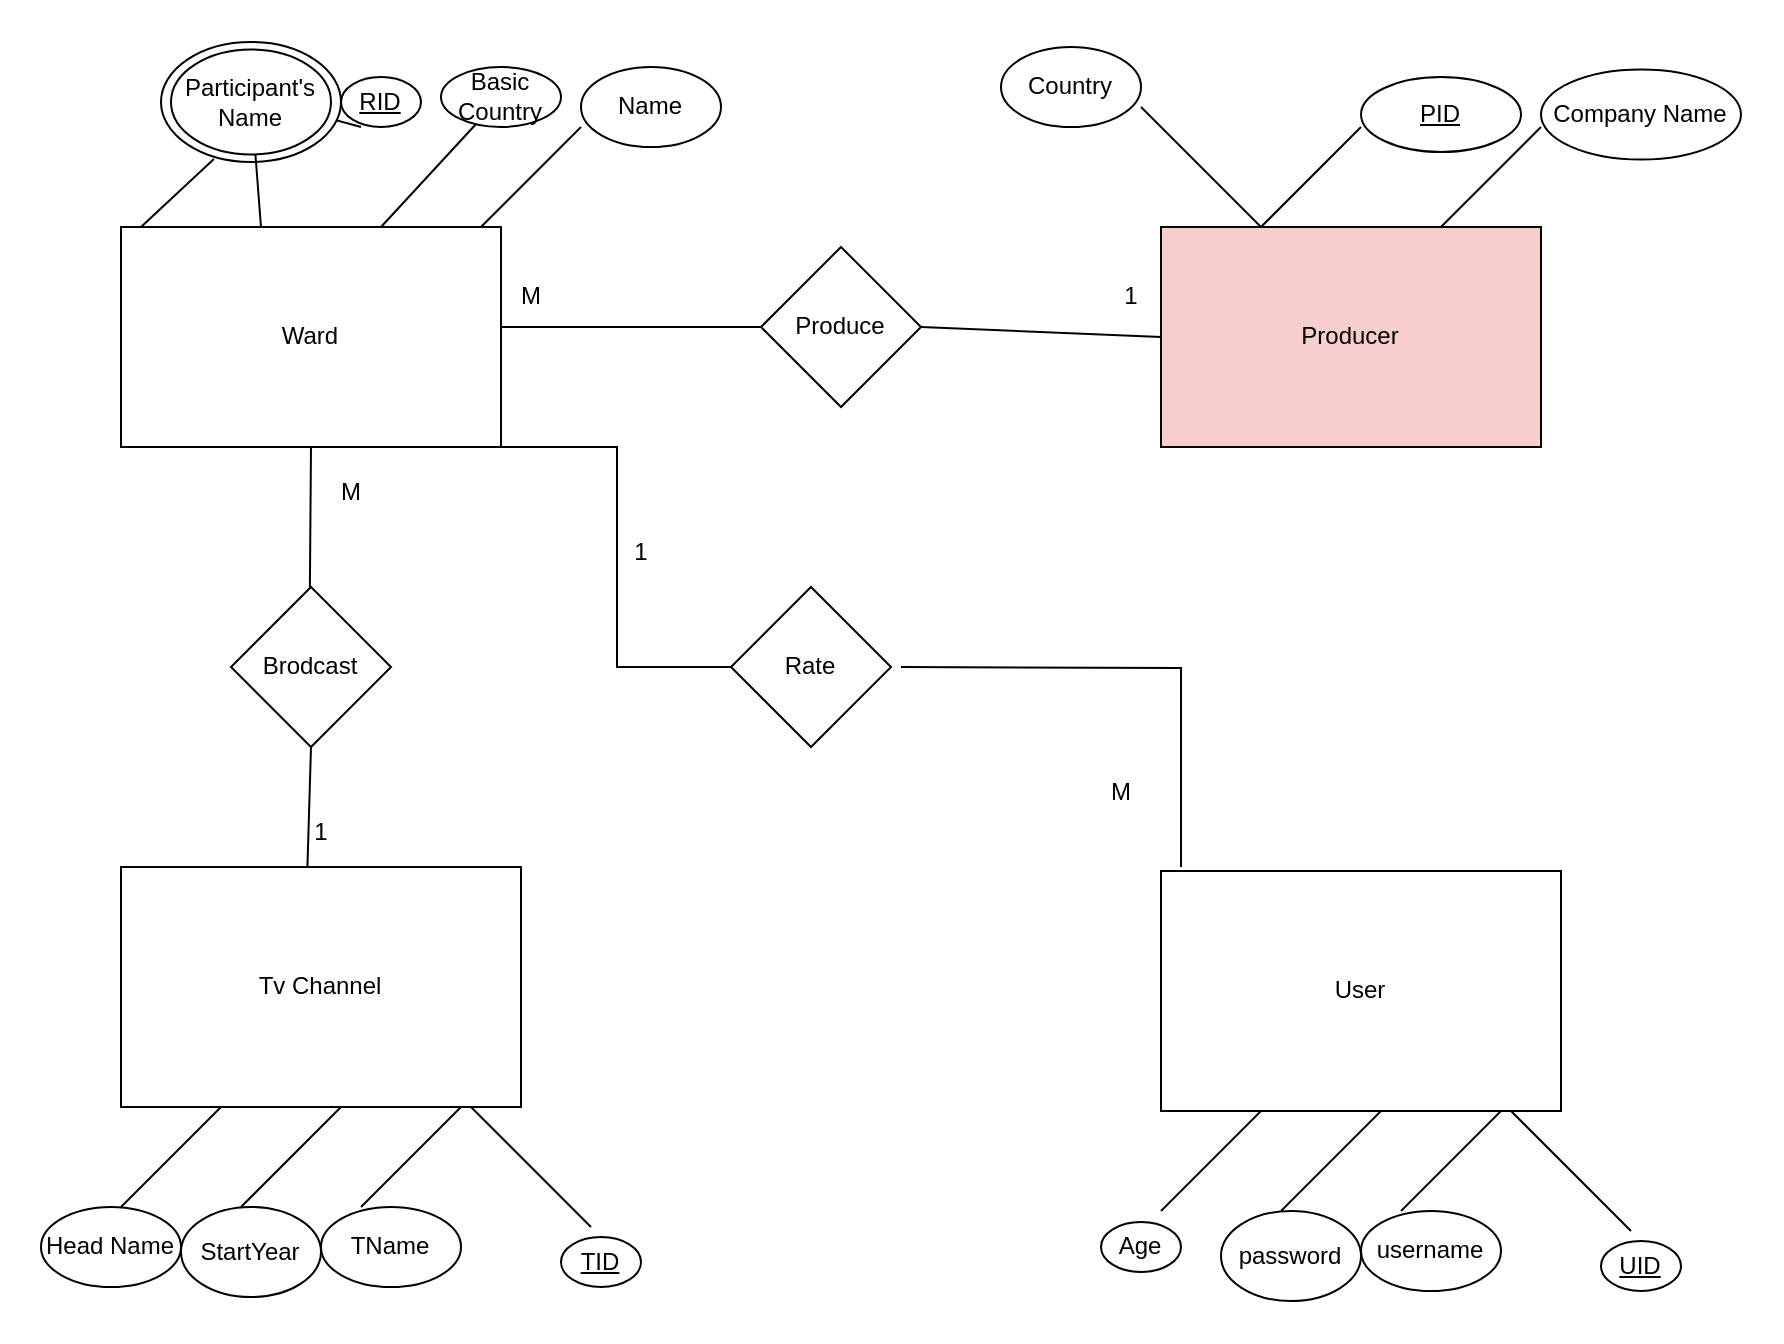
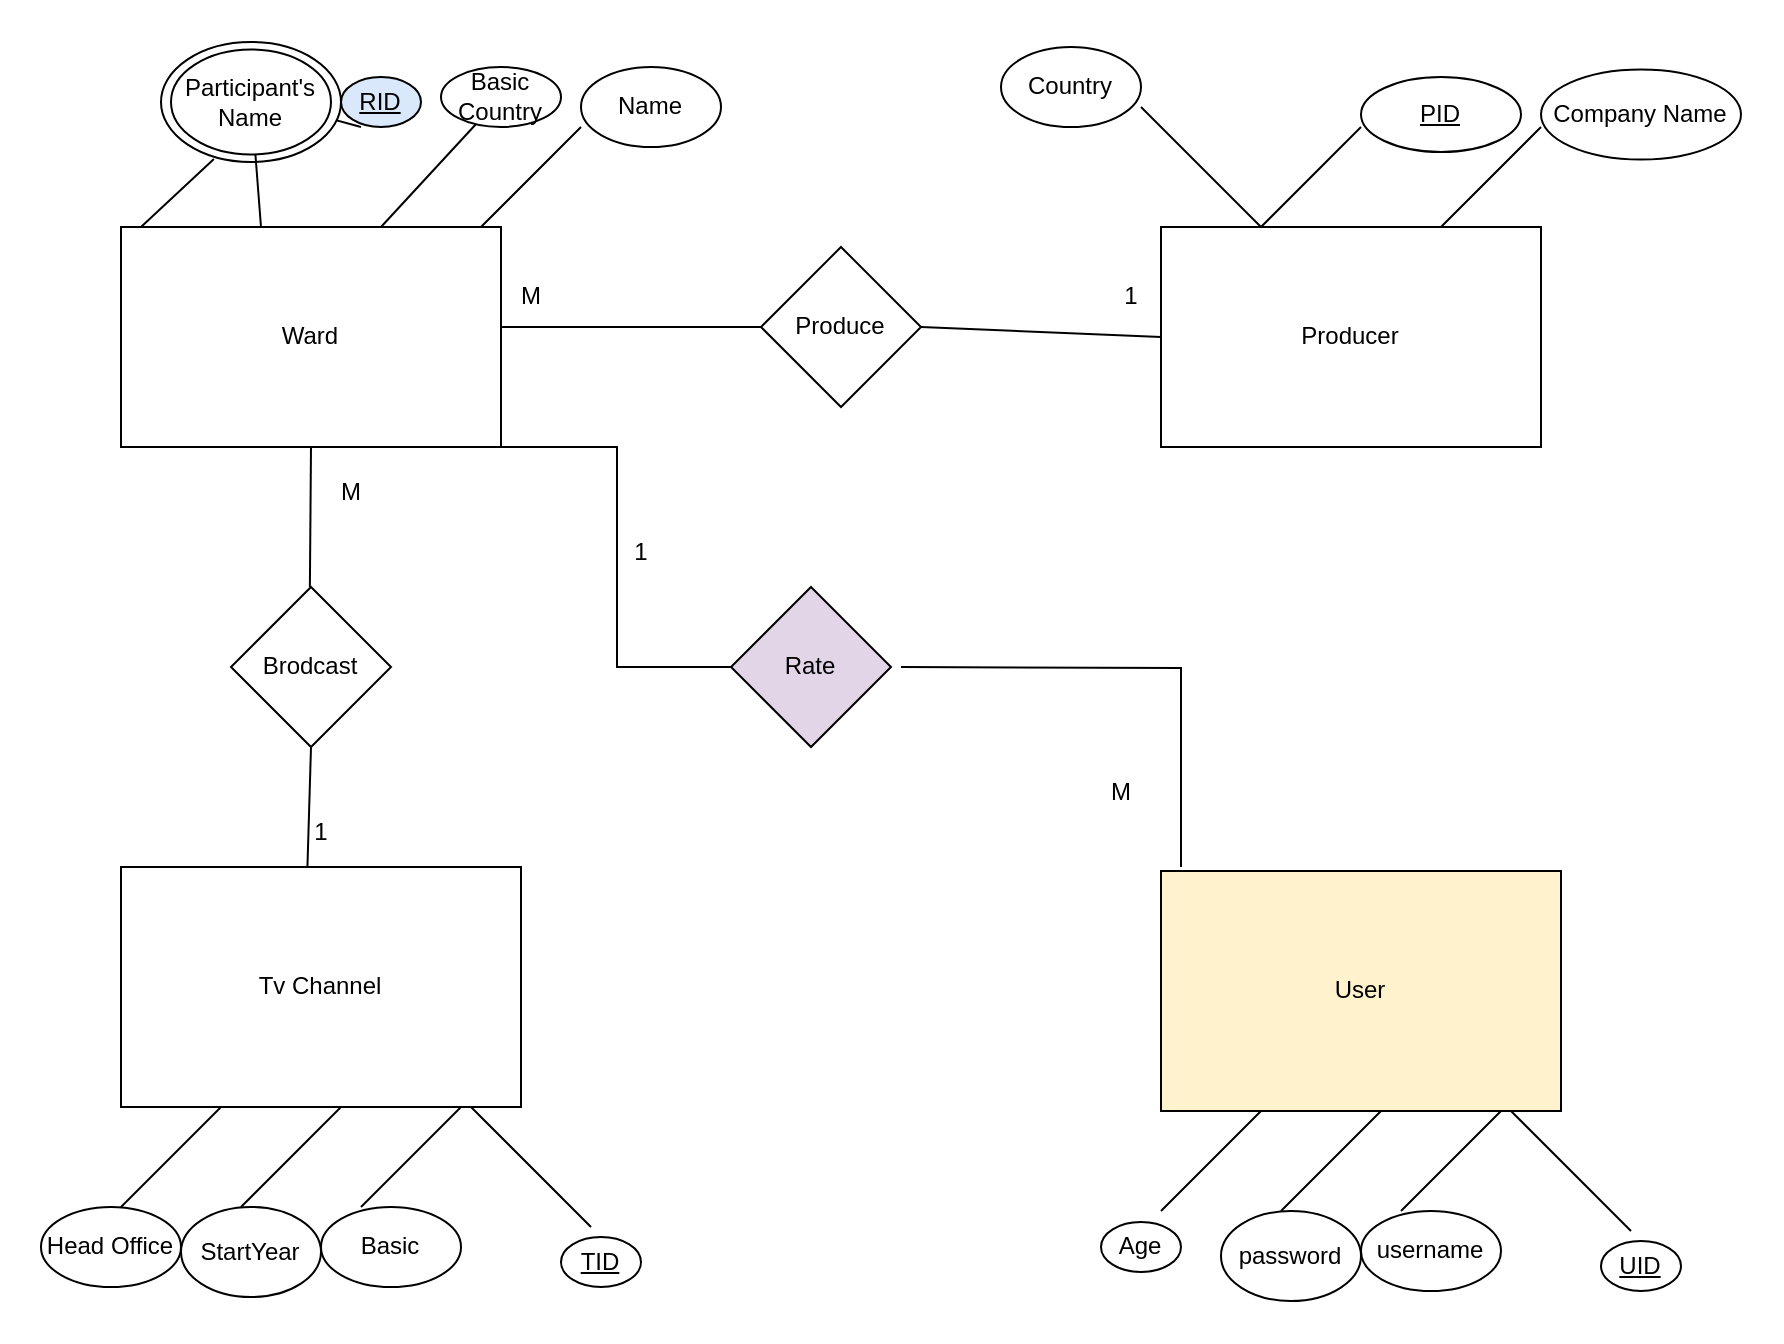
  <mxCell id="0" />
  <mxCell id="1" parent="0" />
  <mxCell id="2" value="Ward" style="rounded=0;whiteSpace=wrap;html=1;" parent="1" vertex="1"><mxGeometry x="60" y="113" width="190" height="110" as="geometry" /></mxCell>
  <mxCell id="3" value="" style="endArrow=none;html=1;rounded=0;" parent="1" edge="1"><mxGeometry width="50" height="50" relative="1" as="geometry"><mxPoint x="154.528" y="56.053" as="sourcePoint" /><mxPoint x="180" y="63" as="targetPoint" /></mxGeometry></mxCell>
- <mxCell id="4" value="&lt;u&gt;RID&lt;/u&gt;" style="ellipse;whiteSpace=wrap;html=1;" parent="1" vertex="1"><mxGeometry x="170" y="38" width="40" height="25" as="geometry" /></mxCell>
+ <mxCell id="4" value="&lt;u&gt;RID&lt;/u&gt;" style="ellipse;whiteSpace=wrap;html=1;fillColor=#dae8fc;" parent="1" vertex="1"><mxGeometry x="170" y="38" width="40" height="25" as="geometry" /></mxCell>
  <mxCell id="5" value="" style="endArrow=none;html=1;rounded=0;" parent="1" edge="1"><mxGeometry width="50" height="50" relative="1" as="geometry"><mxPoint x="240" y="113" as="sourcePoint" /><mxPoint x="290" y="63" as="targetPoint" /></mxGeometry></mxCell>
  <mxCell id="6" value="Name" style="ellipse;whiteSpace=wrap;html=1;" parent="1" vertex="1"><mxGeometry x="290" y="33" width="70" height="40" as="geometry" /></mxCell>
  <mxCell id="7" value="" style="endArrow=none;html=1;rounded=0;" parent="1" target="8" edge="1"><mxGeometry width="50" height="50" relative="1" as="geometry"><mxPoint x="190" y="113" as="sourcePoint" /><mxPoint x="240" y="63" as="targetPoint" /></mxGeometry></mxCell>
  <mxCell id="8" value="Basic Country" style="ellipse;whiteSpace=wrap;html=1;" parent="1" vertex="1"><mxGeometry x="220" y="33" width="60" height="30" as="geometry" /></mxCell>
  <mxCell id="9" value="" style="endArrow=none;html=1;rounded=0;entryX=0.294;entryY=0.975;entryDx=0;entryDy=0;entryPerimeter=0;" parent="1" target="50" edge="1"><mxGeometry width="50" height="50" relative="1" as="geometry"><mxPoint x="70" y="113" as="sourcePoint" /><mxPoint x="120" y="63" as="targetPoint" /></mxGeometry></mxCell>
- <mxCell id="10" value="Producer" style="rounded=0;whiteSpace=wrap;html=1;fillColor=#f8cecc;" parent="1" vertex="1"><mxGeometry x="580" y="113" width="190" height="110" as="geometry" /></mxCell>
+ <mxCell id="10" value="Producer" style="rounded=0;whiteSpace=wrap;html=1;" parent="1" vertex="1"><mxGeometry x="580" y="113" width="190" height="110" as="geometry" /></mxCell>
  <mxCell id="11" value="" style="endArrow=none;html=1;rounded=0;" parent="1" edge="1"><mxGeometry width="50" height="50" relative="1" as="geometry"><mxPoint x="630" y="113" as="sourcePoint" /><mxPoint x="680" y="63" as="targetPoint" /></mxGeometry></mxCell>
  <mxCell id="12" value="&lt;u&gt;PID&lt;/u&gt;" style="ellipse;whiteSpace=wrap;html=1;strokeColor=default;" parent="1" vertex="1"><mxGeometry x="680" y="38" width="80" height="37.5" as="geometry" /></mxCell>
  <mxCell id="13" value="Company Name" style="ellipse;whiteSpace=wrap;html=1;" parent="1" vertex="1"><mxGeometry x="770" y="34.25" width="100" height="45" as="geometry" /></mxCell>
  <mxCell id="14" value="" style="endArrow=none;html=1;rounded=0;" parent="1" edge="1"><mxGeometry width="50" height="50" relative="1" as="geometry"><mxPoint x="720" y="113" as="sourcePoint" /><mxPoint x="770" y="63" as="targetPoint" /></mxGeometry></mxCell>
  <mxCell id="15" value="Country" style="ellipse;whiteSpace=wrap;html=1;" parent="1" vertex="1"><mxGeometry x="500" y="23" width="70" height="40" as="geometry" /></mxCell>
  <mxCell id="16" value="" style="endArrow=none;html=1;rounded=0;" parent="1" edge="1"><mxGeometry width="50" height="50" relative="1" as="geometry"><mxPoint x="630" y="113" as="sourcePoint" /><mxPoint x="570" y="53" as="targetPoint" /></mxGeometry></mxCell>
  <mxCell id="17" value="" style="endArrow=none;html=1;rounded=0;" parent="1" target="18" edge="1"><mxGeometry width="50" height="50" relative="1" as="geometry"><mxPoint x="250" y="163" as="sourcePoint" /><mxPoint x="340" y="163" as="targetPoint" /></mxGeometry></mxCell>
  <mxCell id="18" value="Produce" style="rhombus;whiteSpace=wrap;html=1;" parent="1" vertex="1"><mxGeometry x="380" y="123" width="80" height="80" as="geometry" /></mxCell>
  <mxCell id="19" value="" style="endArrow=none;html=1;rounded=0;entryX=0;entryY=0.5;entryDx=0;entryDy=0;" parent="1" target="10" edge="1"><mxGeometry width="50" height="50" relative="1" as="geometry"><mxPoint x="460" y="163" as="sourcePoint" /><mxPoint x="570" y="163" as="targetPoint" /></mxGeometry></mxCell>
  <mxCell id="20" value="M" style="text;html=1;align=center;verticalAlign=middle;resizable=0;points=[];autosize=1;strokeColor=none;fillColor=none;" parent="1" vertex="1"><mxGeometry x="250" y="133" width="30" height="30" as="geometry" /></mxCell>
  <mxCell id="21" value="1" style="text;html=1;align=center;verticalAlign=middle;resizable=0;points=[];autosize=1;strokeColor=none;fillColor=none;" parent="1" vertex="1"><mxGeometry x="550" y="133" width="30" height="30" as="geometry" /></mxCell>
  <mxCell id="22" value="Tv Channel" style="rounded=0;whiteSpace=wrap;html=1;" parent="1" vertex="1"><mxGeometry x="60" y="433" width="200" height="120" as="geometry" /></mxCell>
  <mxCell id="23" value="" style="endArrow=none;html=1;rounded=0;" parent="1" edge="1"><mxGeometry width="50" height="50" relative="1" as="geometry"><mxPoint x="180" y="603" as="sourcePoint" /><mxPoint x="230" y="553" as="targetPoint" /></mxGeometry></mxCell>
  <mxCell id="24" value="&lt;u&gt;TID&lt;/u&gt;" style="ellipse;whiteSpace=wrap;html=1;" parent="1" vertex="1"><mxGeometry x="280" y="618" width="40" height="25" as="geometry" /></mxCell>
  <mxCell id="25" value="" style="endArrow=none;html=1;rounded=0;" parent="1" edge="1"><mxGeometry width="50" height="50" relative="1" as="geometry"><mxPoint x="60" y="603" as="sourcePoint" /><mxPoint x="110" y="553" as="targetPoint" /></mxGeometry></mxCell>
- <mxCell id="26" value="TName" style="ellipse;whiteSpace=wrap;html=1;" parent="1" vertex="1"><mxGeometry x="160" y="603" width="70" height="40" as="geometry" /></mxCell>
+ <mxCell id="26" value="Basic" style="ellipse;whiteSpace=wrap;html=1;" parent="1" vertex="1"><mxGeometry x="160" y="603" width="70" height="40" as="geometry" /></mxCell>
  <mxCell id="27" value="" style="endArrow=none;html=1;rounded=0;" parent="1" edge="1"><mxGeometry width="50" height="50" relative="1" as="geometry"><mxPoint x="120" y="603" as="sourcePoint" /><mxPoint x="170" y="553" as="targetPoint" /></mxGeometry></mxCell>
  <mxCell id="28" value="StartYear" style="ellipse;whiteSpace=wrap;html=1;" parent="1" vertex="1"><mxGeometry x="90" y="603" width="70" height="45" as="geometry" /></mxCell>
  <mxCell id="29" value="" style="endArrow=none;html=1;rounded=0;" parent="1" edge="1"><mxGeometry width="50" height="50" relative="1" as="geometry"><mxPoint x="295" y="613" as="sourcePoint" /><mxPoint x="235" y="553" as="targetPoint" /></mxGeometry></mxCell>
- <mxCell id="30" value="Head Name" style="ellipse;whiteSpace=wrap;html=1;" parent="1" vertex="1"><mxGeometry y="603" width="70" height="40" as="geometry" x="20" /></mxCell>
+ <mxCell id="30" value="Head Office" style="ellipse;whiteSpace=wrap;html=1;" parent="1" vertex="1"><mxGeometry y="603" width="70" height="40" as="geometry" x="20" /></mxCell>
  <mxCell id="31" value="Brodcast" style="rhombus;whiteSpace=wrap;html=1;" parent="1" vertex="1"><mxGeometry x="115" y="293" width="80" height="80" as="geometry" /></mxCell>
  <mxCell id="32" value="" style="endArrow=none;html=1;rounded=0;entryX=0.5;entryY=1;entryDx=0;entryDy=0;" parent="1" target="2" edge="1"><mxGeometry width="50" height="50" relative="1" as="geometry"><mxPoint x="154.44" y="293" as="sourcePoint" /><mxPoint x="154.44" y="233" as="targetPoint" /></mxGeometry></mxCell>
  <mxCell id="33" value="" style="endArrow=none;html=1;rounded=0;entryX=0.5;entryY=1;entryDx=0;entryDy=0;exitX=0.466;exitY=0.004;exitDx=0;exitDy=0;exitPerimeter=0;" parent="1" source="22" edge="1"><mxGeometry width="50" height="50" relative="1" as="geometry"><mxPoint x="155" y="443" as="sourcePoint" /><mxPoint x="155" y="373" as="targetPoint" /></mxGeometry></mxCell>
  <mxCell id="34" value="M" style="text;html=1;align=center;verticalAlign=middle;resizable=0;points=[];autosize=1;strokeColor=none;fillColor=none;" parent="1" vertex="1"><mxGeometry x="160" y="231" width="30" height="30" as="geometry" /></mxCell>
  <mxCell id="35" value="1" style="text;html=1;align=center;verticalAlign=middle;resizable=0;points=[];autosize=1;strokeColor=none;fillColor=none;" parent="1" vertex="1"><mxGeometry x="145" y="401" width="30" height="30" as="geometry" /></mxCell>
- <mxCell id="36" value="User" style="rounded=0;whiteSpace=wrap;html=1;" parent="1" vertex="1"><mxGeometry x="580" y="435" width="200" height="120" as="geometry" /></mxCell>
+ <mxCell id="36" value="User" style="rounded=0;whiteSpace=wrap;html=1;fillColor=#fff2cc;" parent="1" vertex="1"><mxGeometry x="580" y="435" width="200" height="120" as="geometry" /></mxCell>
  <mxCell id="37" value="" style="endArrow=none;html=1;rounded=0;" parent="1" edge="1"><mxGeometry width="50" height="50" relative="1" as="geometry"><mxPoint x="700" y="605" as="sourcePoint" /><mxPoint x="750" y="555" as="targetPoint" /></mxGeometry></mxCell>
  <mxCell id="38" value="&lt;u&gt;UID&lt;/u&gt;" style="ellipse;whiteSpace=wrap;html=1;" parent="1" vertex="1"><mxGeometry x="800" y="620" width="40" height="25" as="geometry" /></mxCell>
  <mxCell id="39" value="" style="endArrow=none;html=1;rounded=0;" parent="1" edge="1"><mxGeometry width="50" height="50" relative="1" as="geometry"><mxPoint x="580" y="605" as="sourcePoint" /><mxPoint x="630" y="555" as="targetPoint" /></mxGeometry></mxCell>
  <mxCell id="40" value="username" style="ellipse;whiteSpace=wrap;html=1;" parent="1" vertex="1"><mxGeometry x="680" y="605" width="70" height="40" as="geometry" /></mxCell>
  <mxCell id="41" value="" style="endArrow=none;html=1;rounded=0;" parent="1" edge="1"><mxGeometry width="50" height="50" relative="1" as="geometry"><mxPoint x="640" y="605" as="sourcePoint" /><mxPoint x="690" y="555" as="targetPoint" /></mxGeometry></mxCell>
  <mxCell id="42" value="password" style="ellipse;whiteSpace=wrap;html=1;" parent="1" vertex="1"><mxGeometry x="610" y="605" width="70" height="45" as="geometry" /></mxCell>
  <mxCell id="43" value="" style="endArrow=none;html=1;rounded=0;" parent="1" edge="1"><mxGeometry width="50" height="50" relative="1" as="geometry"><mxPoint x="815" y="615" as="sourcePoint" /><mxPoint x="755" y="555" as="targetPoint" /></mxGeometry></mxCell>
  <mxCell id="44" value="Age" style="ellipse;whiteSpace=wrap;html=1;" parent="1" vertex="1"><mxGeometry x="550" y="610.5" width="40" height="25" as="geometry" /></mxCell>
  <mxCell id="45" value="" style="endArrow=none;html=1;rounded=0;edgeStyle=elbowEdgeStyle;" parent="1" target="46" edge="1"><mxGeometry width="50" height="50" relative="1" as="geometry"><mxPoint x="250" y="223" as="sourcePoint" /><mxPoint x="380" y="333" as="targetPoint" /></mxGeometry></mxCell>
- <mxCell id="46" value="Rate" style="rhombus;whiteSpace=wrap;html=1;" parent="1" vertex="1"><mxGeometry x="365" y="293" width="80" height="80" as="geometry" /></mxCell>
+ <mxCell id="46" value="Rate" style="rhombus;whiteSpace=wrap;html=1;fillColor=#e1d5e7;" parent="1" vertex="1"><mxGeometry x="365" y="293" width="80" height="80" as="geometry" /></mxCell>
  <mxCell id="47" value="" style="endArrow=none;html=1;rounded=0;edgeStyle=orthogonalEdgeStyle;entryX=0.05;entryY=-0.017;entryDx=0;entryDy=0;entryPerimeter=0;" parent="1" target="36" edge="1"><mxGeometry width="50" height="50" relative="1" as="geometry"><mxPoint x="450" y="333" as="sourcePoint" /><mxPoint x="590" y="423" as="targetPoint" /></mxGeometry></mxCell>
  <mxCell id="48" value="1" style="text;html=1;align=center;verticalAlign=middle;resizable=0;points=[];autosize=1;strokeColor=none;fillColor=none;" parent="1" vertex="1"><mxGeometry x="305" y="261" width="30" height="30" as="geometry" /></mxCell>
  <mxCell id="49" value="M" style="text;html=1;align=center;verticalAlign=middle;resizable=0;points=[];autosize=1;strokeColor=none;fillColor=none;" parent="1" vertex="1"><mxGeometry x="545" y="381" width="30" height="30" as="geometry" /></mxCell>
  <mxCell id="50" value="" style="ellipse;whiteSpace=wrap;html=1;" parent="1" vertex="1"><mxGeometry x="80" y="20.5" width="90" height="60" as="geometry" /></mxCell>
  <mxCell id="51" value="" style="endArrow=none;html=1;rounded=0;" parent="1" edge="1"><mxGeometry width="50" height="50" relative="1" as="geometry"><mxPoint x="130" y="113" as="sourcePoint" /><mxPoint x="126.153" y="62.992" as="targetPoint" /></mxGeometry></mxCell>
  <mxCell id="52" value="Participant's Name" style="ellipse;whiteSpace=wrap;html=1;" parent="1" vertex="1"><mxGeometry x="85" y="24.25" width="80" height="52.5" as="geometry" /></mxCell>
